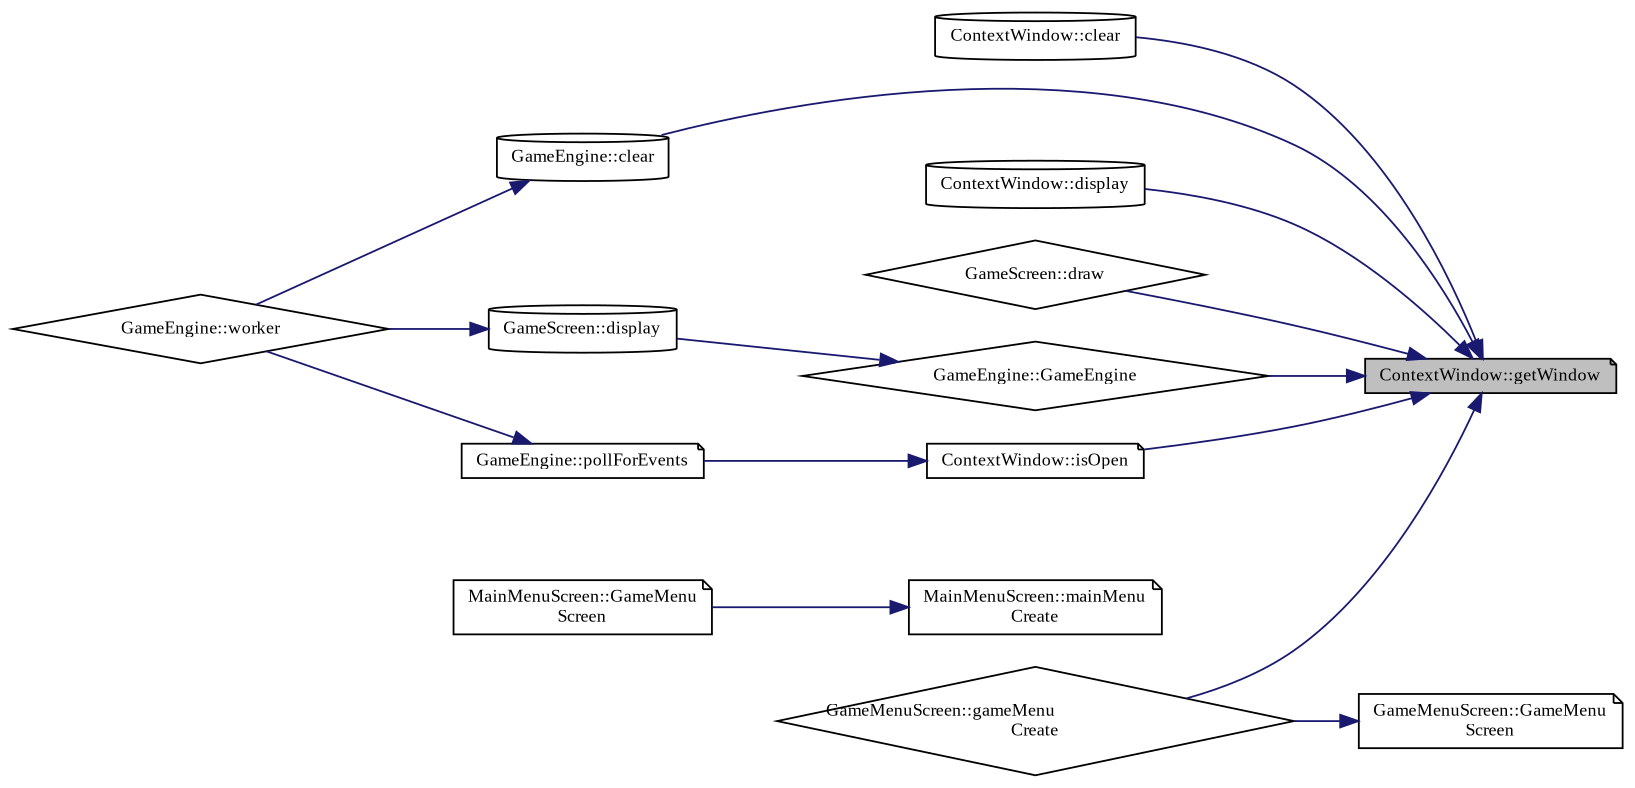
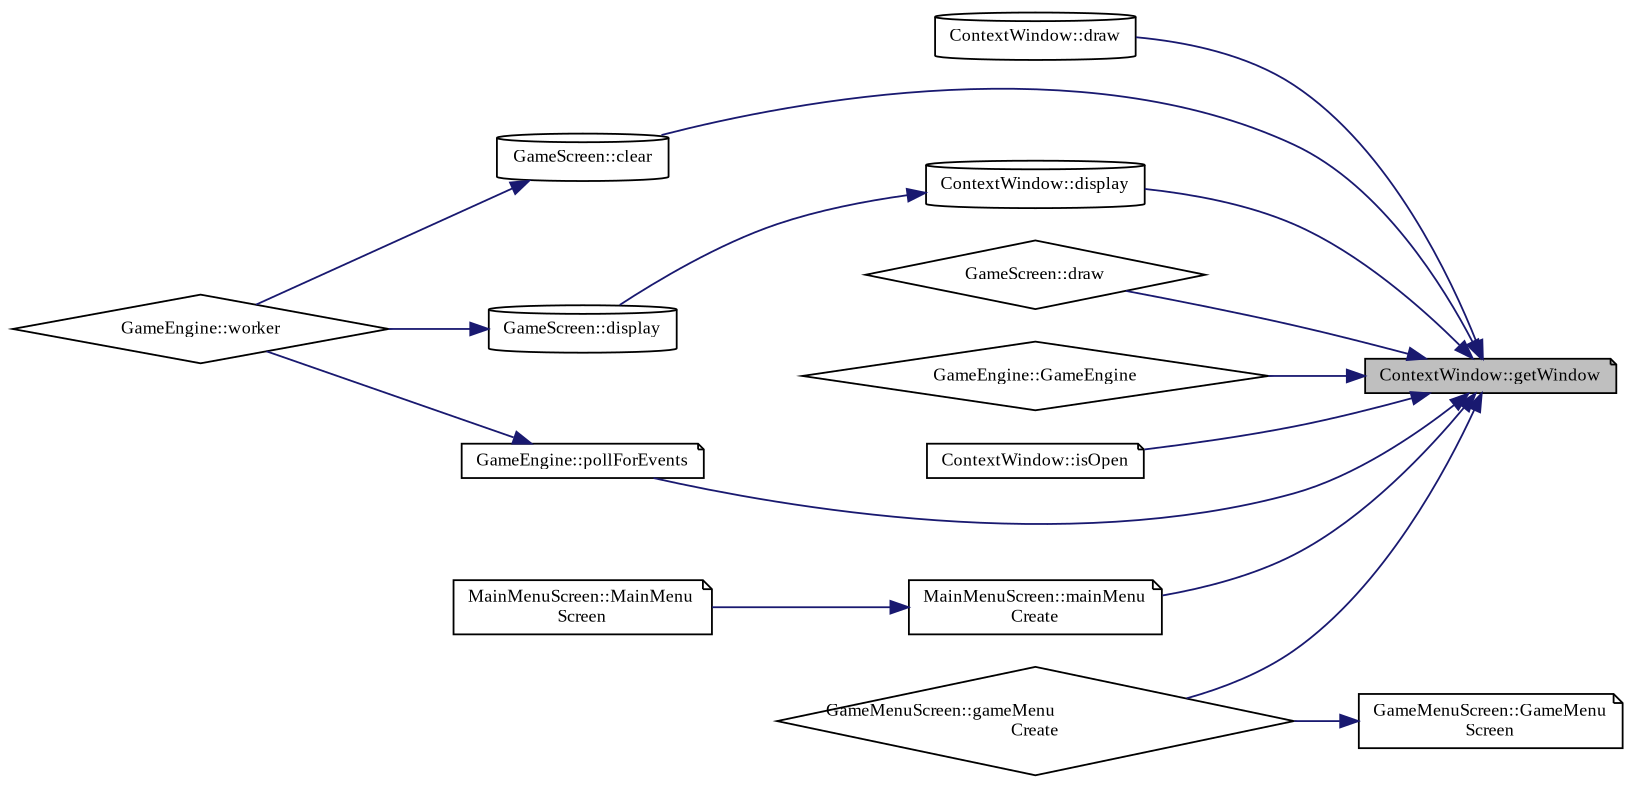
  digraph {
    fontname="Liberation Serif"
    rankdir=RL
    node [color=black fillcolor=white fontname="Liberation Serif" fontsize=10 shape=note style=filled]
    edge [color=midnightblue dir=back fontname="Liberation Serif" fontsize=10 labelfontname=Helvetica labelfontsize=10 style=solid]
    n1 [fillcolor=grey75 fontcolor=black height=0.2 label="ContextWindow::getWindow" width=0.4]
-   n2 [height=0.2 label="ContextWindow::clear" shape=cylinder width=0.4]
-   n3 [height=0.2 label="GameEngine::clear" shape=cylinder width=0.4]
+   n2 [height=0.2 label="ContextWindow::draw" shape=cylinder width=0.4]
+   n3 [height=0.2 label="GameScreen::clear" shape=cylinder width=0.4]
    n4 [height=0.2 label="ContextWindow::display" shape=cylinder width=0.4]
    n5 [height=0.2 label="GameScreen::draw" shape=diamond width=0.4]
    n6 [height=0.2 label="GameEngine::GameEngine" shape=diamond width=0.4]
    n7 [height=0.2 label="GameMenuScreen::gameMenu\lCreate" shape=diamond width=0.4]
    n8 [height=0.2 label="ContextWindow::isOpen" width=0.4]
    n9 [height=0.2 label="MainMenuScreen::mainMenu\lCreate" width=0.4]
    n10 [height=0.2 label="GameEngine::pollForEvents" width=0.4]
    n11 [height=0.2 label="GameEngine::worker" shape=diamond width=0.4]
    n12 [height=0.2 label="GameScreen::display" shape=cylinder width=0.4]
-   n13 [height=0.2 label="MainMenuScreen::GameMenu\lScreen" width=0.4]
+   n13 [height=0.2 label="MainMenuScreen::MainMenu\lScreen" width=0.4]
    n14 [height=0.2 label="GameMenuScreen::GameMenu\lScreen" width=0.4]
    n1 -> n2
    n1 -> n3
    n1 -> n4
    n1 -> n5
    n1 -> n6
    n1 -> n7
    n1 -> n8
-   n8 -> n10
+   n1 -> n9
+   n1 -> n10
    n3 -> n11
-   n6 -> n12
+   n4 -> n12
    n9 -> n13
    n10 -> n11
    n12 -> n11
    n14 -> n7
  }
